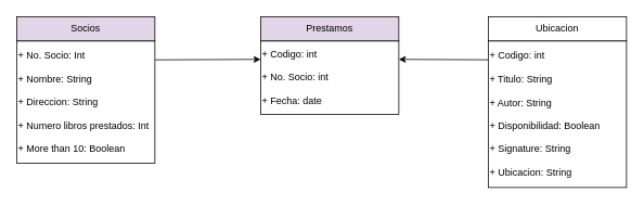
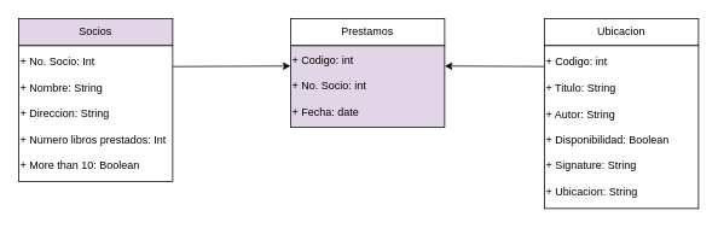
  <mxCell id="0" />
  <mxCell id="1" parent="0" />
  <mxCell id="2" value="" style="group" vertex="1" connectable="0" parent="1"><mxGeometry x="20" y="20" width="170" height="180" as="geometry" /></mxCell>
  <mxCell id="3" value="Socios" style="rounded=0;whiteSpace=wrap;html=1;fillColor=#e1d5e7;" vertex="1" parent="2"><mxGeometry width="170" height="30" as="geometry" /></mxCell>
  <mxCell id="4" value="+ No. Socio: Int&lt;br&gt;&lt;br&gt;+ Nombre: String&lt;br&gt;&lt;br&gt;+ Direccion: String&lt;br&gt;&lt;br&gt;+ Numero libros prestados: Int&lt;br&gt;&lt;br&gt;+ More than 10: Boolean&amp;nbsp;" style="rounded=0;whiteSpace=wrap;html=1;align=left;" vertex="1" parent="2"><mxGeometry y="30" width="170" height="150" as="geometry" /></mxCell>
  <mxCell id="5" value="" style="group" vertex="1" connectable="0" parent="1"><mxGeometry x="320" y="20" width="170" height="180" as="geometry" /></mxCell>
- <mxCell id="6" value="Prestamos" style="rounded=0;whiteSpace=wrap;html=1;fillColor=#e1d5e7;" vertex="1" parent="5"><mxGeometry width="170" height="30" as="geometry" /></mxCell>
- <mxCell id="7" value="+ Codigo: int&lt;br&gt;&lt;br&gt;+ No. Socio: int&lt;br&gt;&lt;br&gt;+ Fecha: date" style="rounded=0;whiteSpace=wrap;html=1;align=left;" vertex="1" parent="5"><mxGeometry y="30" width="170" height="90" as="geometry" /></mxCell>
+ <mxCell id="6" value="Prestamos" style="rounded=0;whiteSpace=wrap;html=1;" vertex="1" parent="5"><mxGeometry width="170" height="30" as="geometry" /></mxCell>
+ <mxCell id="7" value="+ Codigo: int&lt;br&gt;&lt;br&gt;+ No. Socio: int&lt;br&gt;&lt;br&gt;+ Fecha: date" style="rounded=0;whiteSpace=wrap;html=1;align=left;fillColor=#e1d5e7;" vertex="1" parent="5"><mxGeometry y="30" width="170" height="90" as="geometry" /></mxCell>
  <mxCell id="8" value="" style="group" vertex="1" connectable="0" parent="1"><mxGeometry x="600" y="20" width="170" height="210" as="geometry" /></mxCell>
  <mxCell id="9" value="Ubicacion" style="rounded=0;whiteSpace=wrap;html=1;" vertex="1" parent="8"><mxGeometry width="170" height="30" as="geometry" /></mxCell>
  <mxCell id="10" value="+ Codigo: int&lt;br&gt;&lt;br&gt;+ Titulo: String&lt;br&gt;&lt;br&gt;+ Autor: String&lt;br&gt;&lt;br&gt;+ Disponibilidad: Boolean&lt;br&gt;&lt;br&gt;+ Signature: String&lt;br&gt;&lt;br&gt;+ Ubicacion: String" style="rounded=0;whiteSpace=wrap;html=1;align=left;" vertex="1" parent="8"><mxGeometry y="30" width="170" height="180" as="geometry" /></mxCell>
  <mxCell id="11" value="" style="endArrow=classic;html=1;exitX=1.002;exitY=0.154;exitDx=0;exitDy=0;exitPerimeter=0;entryX=0;entryY=0.25;entryDx=0;entryDy=0;" edge="1" parent="1" source="4" target="7"><mxGeometry width="50" height="50" relative="1" as="geometry"><mxPoint x="220" y="120" as="sourcePoint" /><mxPoint x="270" y="70" as="targetPoint" /></mxGeometry></mxCell>
  <mxCell id="12" value="" style="endArrow=classic;html=1;entryX=1;entryY=0.25;entryDx=0;entryDy=0;" edge="1" parent="1" target="7"><mxGeometry width="50" height="50" relative="1" as="geometry"><mxPoint x="600" y="73" as="sourcePoint" /><mxPoint x="560" y="60" as="targetPoint" /></mxGeometry></mxCell>
